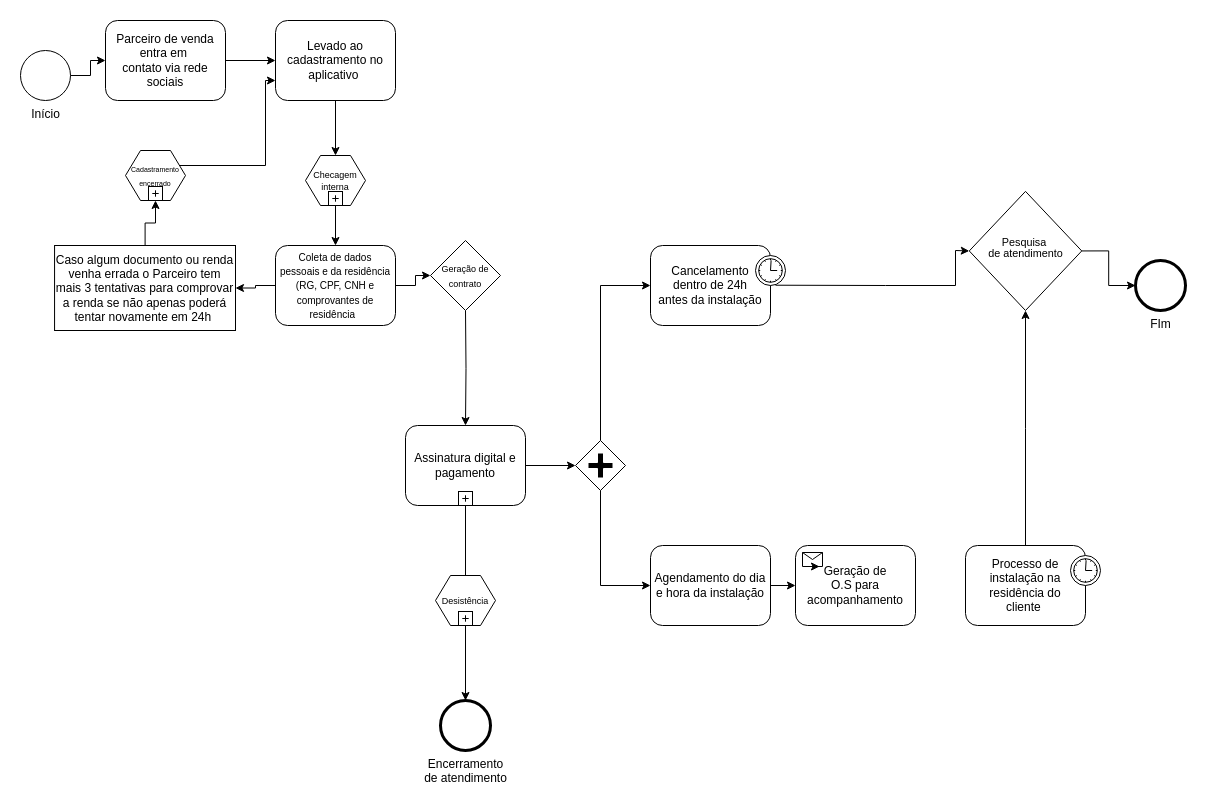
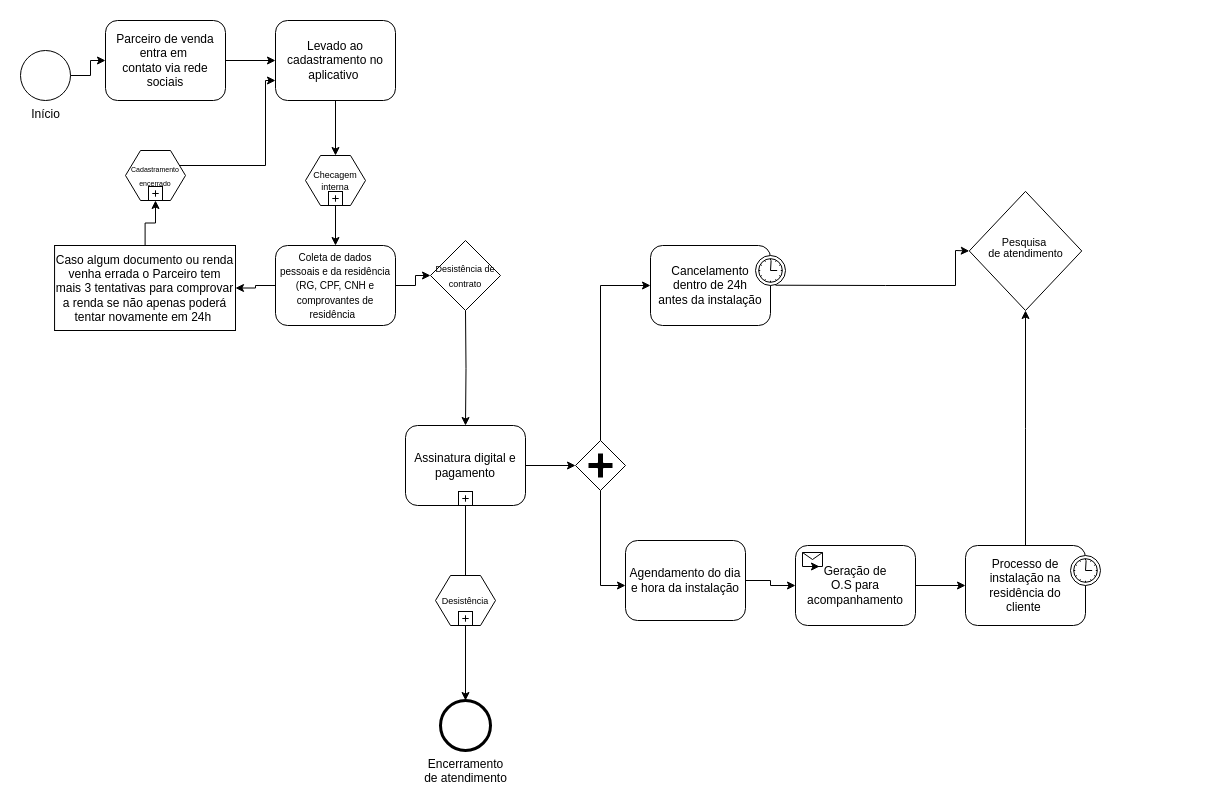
  <mxCell id="0" />
  <mxCell id="1" parent="0" />
  <mxCell id="2" value="Início" style="shape=mxgraph.bpmn.shape;html=1;verticalLabelPosition=bottom;labelBackgroundColor=#ffffff;verticalAlign=top;perimeter=ellipsePerimeter;outline=standard;symbol=general;" parent="1" vertex="1"><mxGeometry x="20" y="50" width="50" height="50" as="geometry" /></mxCell>
  <mxCell id="3" value="&lt;font style=&quot;font-size: 12px;&quot;&gt;Parceiro de venda entra em&amp;nbsp;&lt;br&gt;contato via rede sociais&lt;br&gt;&lt;/font&gt;" style="shape=ext;rounded=1;html=1;whiteSpace=wrap;" parent="1" vertex="1"><mxGeometry x="105" y="20" width="120" height="80" as="geometry" /></mxCell>
  <mxCell id="4" value="Levado ao cadastramento no aplicativo&amp;nbsp;" style="shape=ext;rounded=1;html=1;whiteSpace=wrap;" parent="1" vertex="1"><mxGeometry x="275" y="20" width="120" height="80" as="geometry" /></mxCell>
  <mxCell id="5" value="&lt;p style=&quot;line-height: 90%;&quot;&gt;&lt;font style=&quot;font-size: 9px;&quot;&gt;Checagem interna&lt;/font&gt;&lt;/p&gt;" style="shape=hexagon;whiteSpace=wrap;html=1;perimeter=hexagonPerimeter;" parent="1" vertex="1"><mxGeometry x="305" y="155" width="60" height="50" as="geometry" /></mxCell>
  <mxCell id="6" value="" style="html=1;shape=plus;" parent="5" vertex="1"><mxGeometry x="0.5" y="1" width="14" height="14" relative="1" as="geometry"><mxPoint x="-7" y="-14" as="offset" /></mxGeometry></mxCell>
  <mxCell id="7" style="edgeStyle=orthogonalEdgeStyle;rounded=0;orthogonalLoop=1;jettySize=auto;html=1;entryX=1;entryY=0.5;entryDx=0;entryDy=0;" parent="1" source="9" target="36" edge="1"><mxGeometry relative="1" as="geometry" /></mxCell>
  <mxCell id="8" style="edgeStyle=orthogonalEdgeStyle;rounded=0;orthogonalLoop=1;jettySize=auto;html=1;" parent="1" source="9" target="37" edge="1"><mxGeometry relative="1" as="geometry"><mxPoint x="445" y="285" as="targetPoint" /></mxGeometry></mxCell>
  <mxCell id="9" value="&lt;font style=&quot;font-size: 10px;&quot;&gt;Coleta de dados&lt;br&gt;pessoais e da residência (RG, CPF, CNH e comprovantes de residência&amp;nbsp;&amp;nbsp;&lt;/font&gt;" style="shape=ext;rounded=1;html=1;whiteSpace=wrap;" parent="1" vertex="1"><mxGeometry x="275" y="245" width="120" height="80" as="geometry" /></mxCell>
  <mxCell id="10" value="Cancelamento &lt;br&gt;dentro de 24h&lt;br&gt;antes da instalação" style="html=1;whiteSpace=wrap;rounded=1;" parent="1" vertex="1"><mxGeometry x="650" y="245" width="120" height="80" as="geometry" /></mxCell>
  <mxCell id="11" value="" style="shape=mxgraph.bpmn.timer_start;perimeter=ellipsePerimeter;html=1;labelPosition=right;labelBackgroundColor=#ffffff;align=left;" parent="10" vertex="1"><mxGeometry x="1" width="30" height="30" relative="1" as="geometry"><mxPoint x="-15" y="10" as="offset" /></mxGeometry></mxCell>
  <mxCell id="12" value="Processo de instalação na residência do &lt;br&gt;cliente&amp;nbsp;" style="html=1;whiteSpace=wrap;rounded=1;" parent="1" vertex="1"><mxGeometry x="965" y="545" width="120" height="80" as="geometry" /></mxCell>
  <mxCell id="13" value="" style="shape=mxgraph.bpmn.timer_start;perimeter=ellipsePerimeter;html=1;labelPosition=right;labelBackgroundColor=#ffffff;align=left;" parent="12" vertex="1"><mxGeometry x="1" width="30" height="30" relative="1" as="geometry"><mxPoint x="-15" y="10" as="offset" /></mxGeometry></mxCell>
  <mxCell id="14" value="Geração de &lt;br&gt;O.S para acompanhamento" style="html=1;whiteSpace=wrap;rounded=1;" parent="1" vertex="1"><mxGeometry x="795" y="545" width="120" height="80" as="geometry" /></mxCell>
  <mxCell id="15" value="" style="html=1;shape=message;" parent="14" vertex="1"><mxGeometry width="20" height="14" relative="1" as="geometry"><mxPoint x="7" y="7" as="offset" /></mxGeometry></mxCell>
  <mxCell id="16" style="edgeStyle=orthogonalEdgeStyle;rounded=0;orthogonalLoop=1;jettySize=auto;html=1;exitX=0.5;exitY=1;exitDx=0;exitDy=0;entryX=0.85;entryY=0.95;entryDx=0;entryDy=0;entryPerimeter=0;" edge="1" parent="14" source="15" target="15"><mxGeometry relative="1" as="geometry" /></mxCell>
- <mxCell id="17" value="Agendamento do dia e hora da instalação" style="html=1;whiteSpace=wrap;rounded=1;" parent="1" vertex="1"><mxGeometry x="650" y="545" width="120" height="80" as="geometry" /></mxCell>
- <mxCell id="18" value="FIm" style="shape=mxgraph.bpmn.shape;html=1;verticalLabelPosition=bottom;labelBackgroundColor=#ffffff;verticalAlign=top;perimeter=ellipsePerimeter;outline=end;symbol=general;" parent="1" vertex="1"><mxGeometry x="1135" y="260" width="50" height="50" as="geometry" /></mxCell>
+ <mxCell id="17" value="Agendamento do dia e hora da instalação" style="html=1;whiteSpace=wrap;rounded=1;" parent="1" vertex="1"><mxGeometry x="625" y="540" width="120" height="80" as="geometry" /></mxCell>
  <mxCell id="19" value="" style="edgeStyle=orthogonalEdgeStyle;rounded=0;orthogonalLoop=1;jettySize=auto;html=1;" edge="1" parent="1" source="20" target="41"><mxGeometry relative="1" as="geometry" /></mxCell>
  <mxCell id="20" value="Assinatura digital e&lt;br&gt;pagamento" style="html=1;whiteSpace=wrap;rounded=1;" parent="1" vertex="1"><mxGeometry x="405" y="425" width="120" height="80" as="geometry" /></mxCell>
  <mxCell id="21" value="" style="html=1;shape=plus;" parent="20" vertex="1"><mxGeometry x="0.5" y="1" width="14" height="14" relative="1" as="geometry"><mxPoint x="-7" y="-14" as="offset" /></mxGeometry></mxCell>
  <mxCell id="22" style="edgeStyle=orthogonalEdgeStyle;rounded=0;html=1;jettySize=auto;orthogonalLoop=1;" parent="1" source="2" target="3" edge="1"><mxGeometry relative="1" as="geometry" /></mxCell>
  <mxCell id="23" style="edgeStyle=orthogonalEdgeStyle;rounded=0;html=1;jettySize=auto;orthogonalLoop=1;" parent="1" source="3" target="4" edge="1"><mxGeometry relative="1" as="geometry" /></mxCell>
  <mxCell id="24" style="edgeStyle=orthogonalEdgeStyle;rounded=0;html=1;jettySize=auto;orthogonalLoop=1;" parent="1" source="12" edge="1"><mxGeometry relative="1" as="geometry"><mxPoint x="1025" y="310" as="targetPoint" /></mxGeometry></mxCell>
- <mxCell id="25" style="edgeStyle=orthogonalEdgeStyle;rounded=0;html=1;jettySize=auto;orthogonalLoop=1;exitX=1;exitY=0.5;exitDx=0;exitDy=0;" parent="1" source="42" target="18" edge="1"><mxGeometry relative="1" as="geometry"><mxPoint x="1050" y="285" as="sourcePoint" /></mxGeometry></mxCell>
  <mxCell id="26" style="edgeStyle=orthogonalEdgeStyle;rounded=0;html=1;jettySize=auto;orthogonalLoop=1;" parent="1" source="4" target="5" edge="1"><mxGeometry relative="1" as="geometry" /></mxCell>
  <mxCell id="27" style="edgeStyle=orthogonalEdgeStyle;rounded=0;html=1;jettySize=auto;orthogonalLoop=1;" parent="1" source="5" target="9" edge="1"><mxGeometry relative="1" as="geometry" /></mxCell>
  <mxCell id="28" style="edgeStyle=orthogonalEdgeStyle;rounded=0;html=1;jettySize=auto;orthogonalLoop=1;" parent="1" target="20" edge="1"><mxGeometry relative="1" as="geometry"><mxPoint x="465" y="310" as="sourcePoint" /></mxGeometry></mxCell>
  <mxCell id="29" value="" style="shape=mxgraph.bpmn.shape;html=1;verticalLabelPosition=bottom;labelBackgroundColor=#ffffff;verticalAlign=top;perimeter=rhombusPerimeter;background=gateway;outline=none;symbol=parallelGw;" parent="1" vertex="1"><mxGeometry x="575" y="440" width="50" height="50" as="geometry" /></mxCell>
  <mxCell id="30" style="edgeStyle=orthogonalEdgeStyle;rounded=0;html=1;jettySize=auto;orthogonalLoop=1;" parent="1" source="29" target="17" edge="1"><mxGeometry relative="1" as="geometry"><Array as="points"><mxPoint x="600" y="585" /></Array></mxGeometry></mxCell>
  <mxCell id="31" style="edgeStyle=orthogonalEdgeStyle;rounded=0;html=1;jettySize=auto;orthogonalLoop=1;" parent="1" source="29" target="10" edge="1"><mxGeometry relative="1" as="geometry"><Array as="points"><mxPoint x="600" y="285" /></Array></mxGeometry></mxCell>
  <mxCell id="32" style="edgeStyle=orthogonalEdgeStyle;rounded=0;html=1;jettySize=auto;orthogonalLoop=1;" parent="1" source="20" target="29" edge="1"><mxGeometry relative="1" as="geometry" /></mxCell>
  <mxCell id="33" style="edgeStyle=orthogonalEdgeStyle;rounded=0;html=1;jettySize=auto;orthogonalLoop=1;" parent="1" source="17" target="14" edge="1"><mxGeometry relative="1" as="geometry" /></mxCell>
+ <mxCell id="34" style="edgeStyle=orthogonalEdgeStyle;rounded=0;html=1;jettySize=auto;orthogonalLoop=1;" parent="1" source="14" target="12" edge="1"><mxGeometry relative="1" as="geometry" /></mxCell>
  <mxCell id="35" value="" style="edgeStyle=orthogonalEdgeStyle;rounded=0;orthogonalLoop=1;jettySize=auto;html=1;" edge="1" parent="1" source="36" target="40"><mxGeometry relative="1" as="geometry" /></mxCell>
  <mxCell id="36" value="&lt;font style=&quot;font-size: 12px;&quot;&gt;Caso algum documento ou renda venha errada o Parceiro tem mais 3 tentativas para comprovar a renda se não apenas poderá tentar novamente em 24h&amp;nbsp;&lt;/font&gt;" style="whiteSpace=wrap;html=1;" parent="1" vertex="1"><mxGeometry x="54.06" y="245" width="180.94" height="85" as="geometry" /></mxCell>
- <mxCell id="37" value="&lt;font style=&quot;font-size: 9px;&quot;&gt;Geração de&lt;br&gt;contrato&lt;/font&gt;" style="rhombus;whiteSpace=wrap;html=1;" parent="1" vertex="1"><mxGeometry x="430" y="240" width="70" height="70" as="geometry" /></mxCell>
+ <mxCell id="37" value="&lt;font style=&quot;font-size: 9px;&quot;&gt;Desistência de&lt;br&gt;contrato&lt;/font&gt;" style="rhombus;whiteSpace=wrap;html=1;" parent="1" vertex="1"><mxGeometry x="430" y="240" width="70" height="70" as="geometry" /></mxCell>
  <mxCell id="38" value="" style="edgeStyle=orthogonalEdgeStyle;rounded=0;orthogonalLoop=1;jettySize=auto;html=1;entryX=0;entryY=0.75;entryDx=0;entryDy=0;" edge="1" parent="1" target="4"><mxGeometry relative="1" as="geometry"><mxPoint x="175" y="190" as="sourcePoint" /><mxPoint x="245" y="100" as="targetPoint" /><Array as="points"><mxPoint x="175" y="165" /><mxPoint x="265" y="165" /><mxPoint x="265" y="80" /></Array></mxGeometry></mxCell>
  <mxCell id="39" value="&lt;p style=&quot;line-height: 0%;&quot;&gt;&lt;font style=&quot;font-size: 7px;&quot;&gt;Cadastramento&lt;/font&gt;&lt;/p&gt;&lt;p style=&quot;line-height: 0%;&quot;&gt;&lt;font style=&quot;font-size: 7px;&quot;&gt;encerrado&lt;/font&gt;&lt;/p&gt;" style="shape=hexagon;whiteSpace=wrap;html=1;perimeter=hexagonPerimeter;" parent="1" vertex="1"><mxGeometry x="125" y="150" width="60" height="50" as="geometry" /></mxCell>
  <mxCell id="40" value="" style="html=1;shape=plus;" parent="39" vertex="1"><mxGeometry x="0.5" y="1" width="14" height="14" relative="1" as="geometry"><mxPoint x="-7" y="-14" as="offset" /></mxGeometry></mxCell>
  <mxCell id="41" value="Encerramento&lt;br&gt;de atendimento" style="shape=mxgraph.bpmn.shape;html=1;verticalLabelPosition=bottom;labelBackgroundColor=#ffffff;verticalAlign=top;perimeter=ellipsePerimeter;outline=end;symbol=general;" vertex="1" parent="1"><mxGeometry x="440" y="700" width="50" height="50" as="geometry" /></mxCell>
  <mxCell id="42" value="&lt;p style=&quot;line-height: 50%; font-size: 9px;&quot;&gt;&lt;font style=&quot;font-size: 13px;&quot;&gt;&lt;sup&gt;Pesquisa&amp;nbsp;&lt;br style=&quot;font-size: 13px;&quot;&gt;de atendimento&lt;/sup&gt;&lt;br&gt;&lt;/font&gt;&lt;/p&gt;" style="rhombus;whiteSpace=wrap;html=1;" vertex="1" parent="1"><mxGeometry x="968.75" y="190.88" width="112.5" height="119.12" as="geometry" /></mxCell>
  <mxCell id="43" value="" style="endArrow=classic;html=1;rounded=0;entryX=0;entryY=0.5;entryDx=0;entryDy=0;" edge="1" parent="1" target="42"><mxGeometry width="50" height="50" relative="1" as="geometry"><mxPoint x="775" y="284.71" as="sourcePoint" /><mxPoint x="865" y="284.71" as="targetPoint" /><Array as="points"><mxPoint x="885" y="285" /><mxPoint x="955" y="285" /><mxPoint x="955" y="250" /></Array></mxGeometry></mxCell>
  <mxCell id="44" value="&lt;p style=&quot;line-height: 90%;&quot;&gt;&lt;font style=&quot;font-size: 9px;&quot;&gt;Desistência&lt;/font&gt;&lt;/p&gt;" style="shape=hexagon;whiteSpace=wrap;html=1;perimeter=hexagonPerimeter;" vertex="1" parent="1"><mxGeometry x="435" y="575" width="60" height="50" as="geometry" /></mxCell>
  <mxCell id="45" value="" style="html=1;shape=plus;" vertex="1" parent="44"><mxGeometry x="0.5" y="1" width="14" height="14" relative="1" as="geometry"><mxPoint x="-7" y="-14" as="offset" /></mxGeometry></mxCell>
